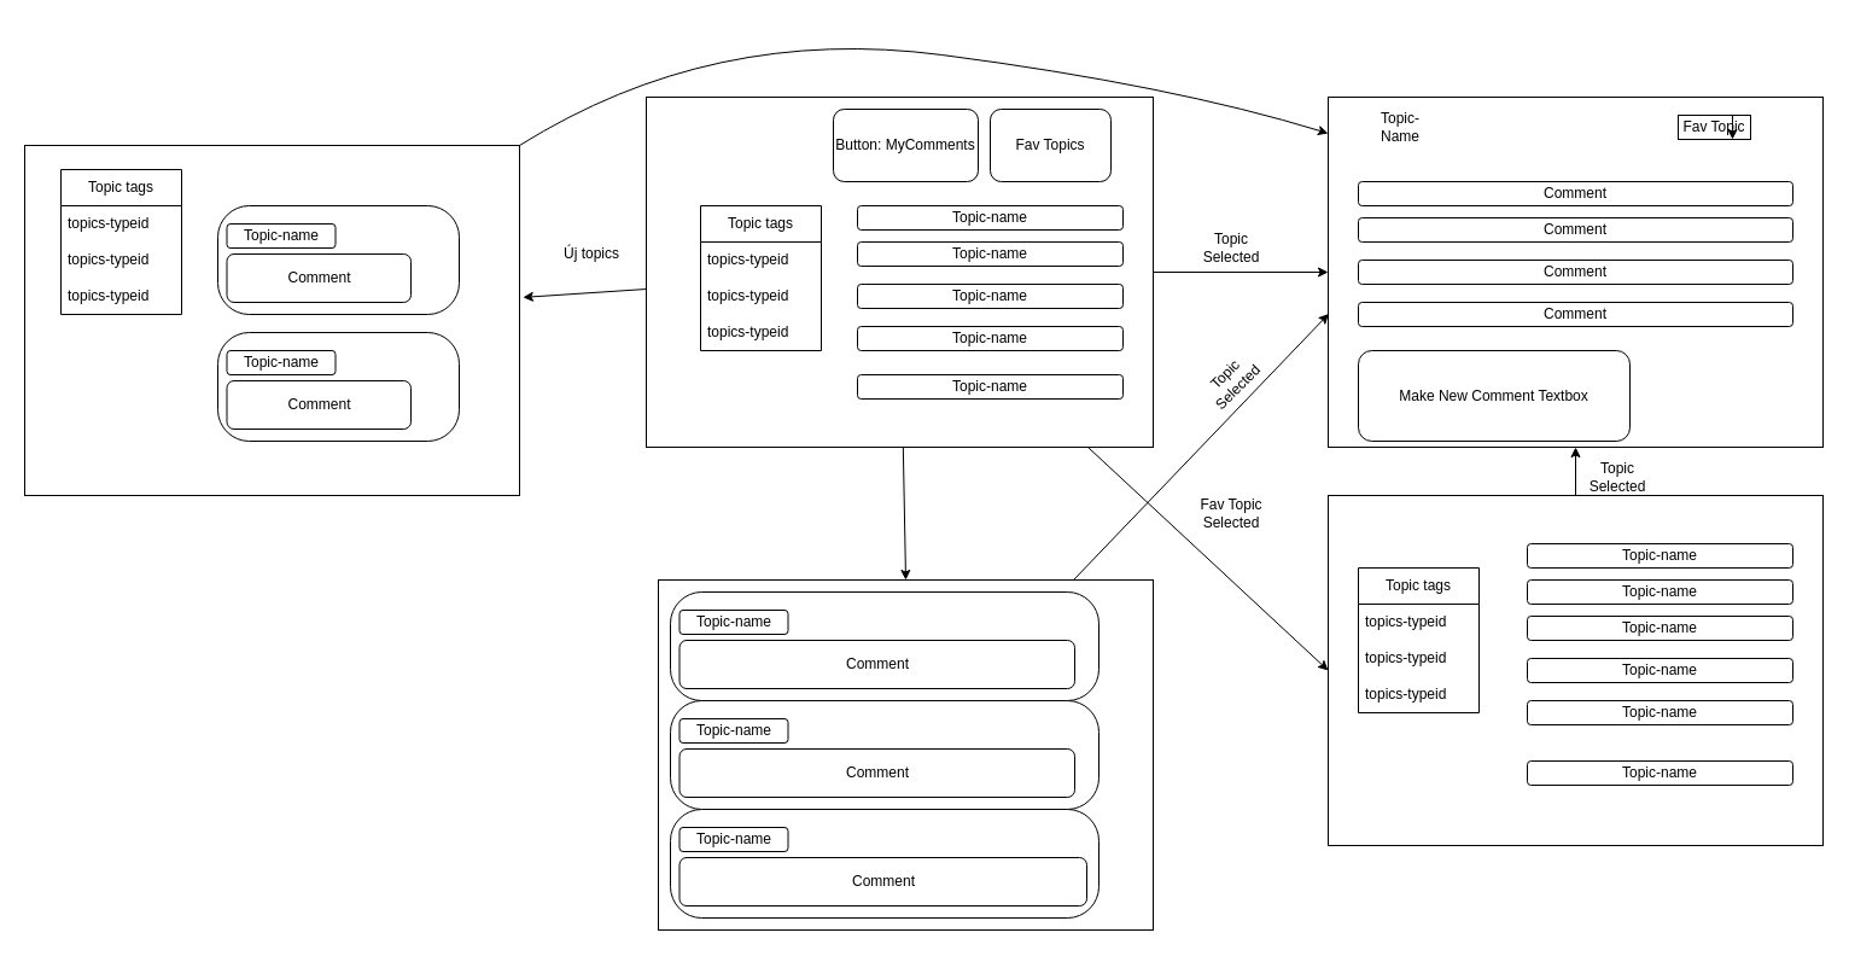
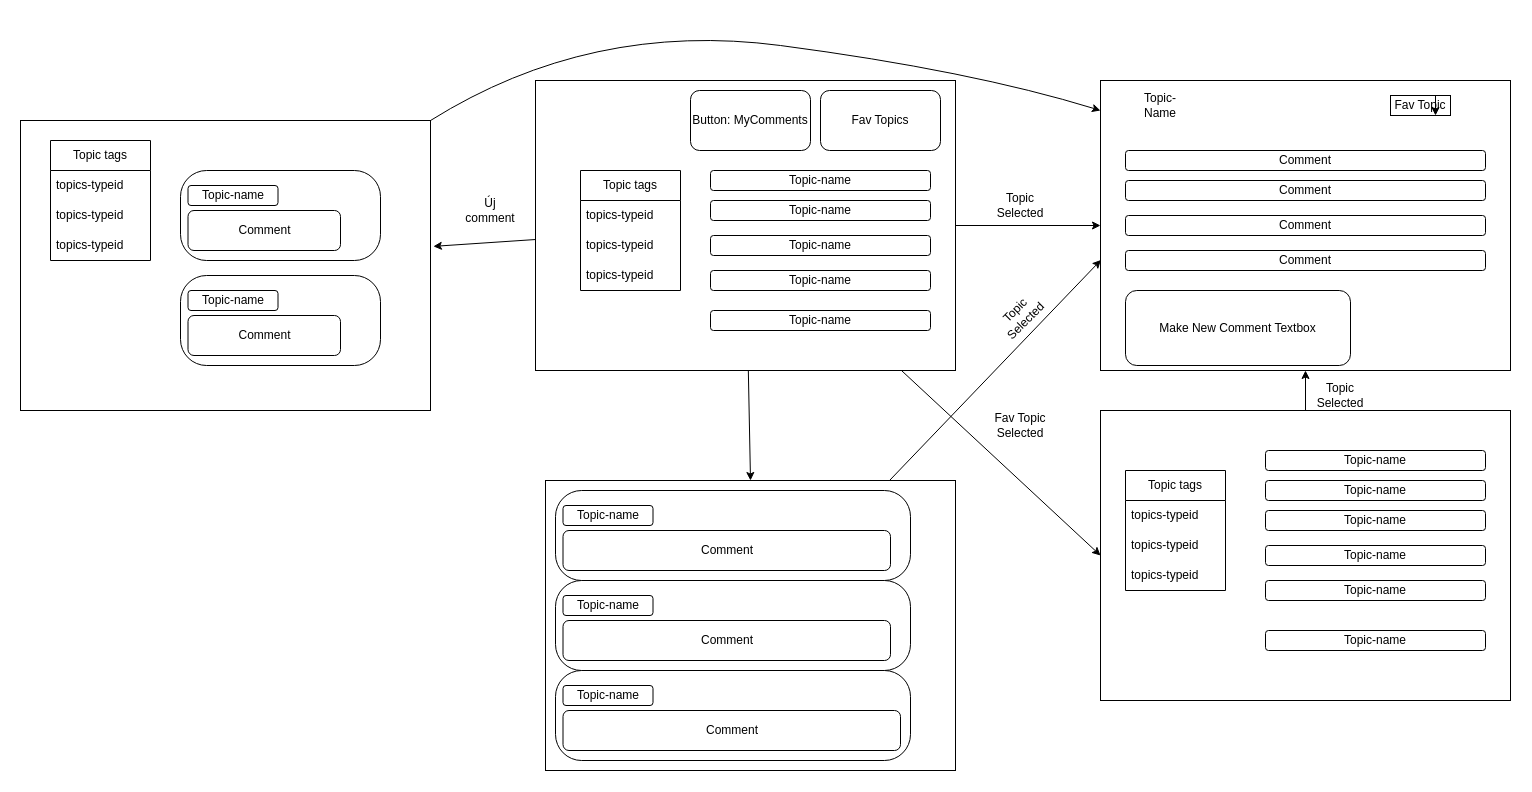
  <mxCell id="0" />
  <mxCell id="1" parent="0" />
  <mxCell id="2" style="edgeStyle=none;html=1;entryX=0;entryY=0.5;entryDx=0;entryDy=0;" edge="1" parent="1" source="6" target="17"><mxGeometry relative="1" as="geometry" /></mxCell>
  <mxCell id="3" style="edgeStyle=none;html=1;entryX=0;entryY=0.5;entryDx=0;entryDy=0;" edge="1" parent="1" source="6" target="29"><mxGeometry relative="1" as="geometry" /></mxCell>
  <mxCell id="4" style="edgeStyle=none;html=1;entryX=0.5;entryY=0;entryDx=0;entryDy=0;" edge="1" parent="1" source="6" target="43"><mxGeometry relative="1" as="geometry" /></mxCell>
  <mxCell id="5" style="edgeStyle=none;html=1;entryX=1.007;entryY=0.434;entryDx=0;entryDy=0;entryPerimeter=0;" edge="1" parent="1" source="6" target="54"><mxGeometry relative="1" as="geometry" /></mxCell>
  <mxCell id="6" value="" style="rounded=0;whiteSpace=wrap;html=1;" vertex="1" parent="1"><mxGeometry x="535" y="80" width="420" height="290" as="geometry" /></mxCell>
  <mxCell id="7" value="Topic-name" style="rounded=1;whiteSpace=wrap;html=1;" vertex="1" parent="1"><mxGeometry x="710" y="200" width="220" height="20" as="geometry" /></mxCell>
  <mxCell id="8" value="Topic-name" style="rounded=1;whiteSpace=wrap;html=1;" vertex="1" parent="1"><mxGeometry x="710" y="235" width="220" height="20" as="geometry" /></mxCell>
  <mxCell id="9" value="Topic-name" style="rounded=1;whiteSpace=wrap;html=1;" vertex="1" parent="1"><mxGeometry x="710" y="270" width="220" height="20" as="geometry" /></mxCell>
  <mxCell id="10" value="Topic-name" style="rounded=1;whiteSpace=wrap;html=1;" vertex="1" parent="1"><mxGeometry x="710" y="170" width="220" height="20" as="geometry" /></mxCell>
  <mxCell id="11" value="Topic-name" style="rounded=1;whiteSpace=wrap;html=1;" vertex="1" parent="1"><mxGeometry x="710" y="310" width="220" height="20" as="geometry" /></mxCell>
  <mxCell id="12" value="Topic tags" style="swimlane;fontStyle=0;childLayout=stackLayout;horizontal=1;startSize=30;horizontalStack=0;resizeParent=1;resizeParentMax=0;resizeLast=0;collapsible=1;marginBottom=0;whiteSpace=wrap;html=1;" vertex="1" parent="1"><mxGeometry x="580" y="170" width="100" height="120" as="geometry" /></mxCell>
  <mxCell id="13" value="topics-typeid" style="text;strokeColor=none;fillColor=none;align=left;verticalAlign=middle;spacingLeft=4;spacingRight=4;overflow=hidden;points=[[0,0.5],[1,0.5]];portConstraint=eastwest;rotatable=0;whiteSpace=wrap;html=1;" vertex="1" parent="12"><mxGeometry y="30" width="100" height="30" as="geometry" /></mxCell>
  <mxCell id="14" value="topics-typeid" style="text;strokeColor=none;fillColor=none;align=left;verticalAlign=middle;spacingLeft=4;spacingRight=4;overflow=hidden;points=[[0,0.5],[1,0.5]];portConstraint=eastwest;rotatable=0;whiteSpace=wrap;html=1;" vertex="1" parent="12"><mxGeometry y="60" width="100" height="30" as="geometry" /></mxCell>
  <mxCell id="15" value="topics-typeid" style="text;strokeColor=none;fillColor=none;align=left;verticalAlign=middle;spacingLeft=4;spacingRight=4;overflow=hidden;points=[[0,0.5],[1,0.5]];portConstraint=eastwest;rotatable=0;whiteSpace=wrap;html=1;" vertex="1" parent="12"><mxGeometry y="90" width="100" height="30" as="geometry" /></mxCell>
  <mxCell id="16" value="Button: MyComments" style="rounded=1;whiteSpace=wrap;html=1;" vertex="1" parent="1"><mxGeometry x="690" y="90" width="120" height="60" as="geometry" /></mxCell>
  <mxCell id="17" value="" style="rounded=0;whiteSpace=wrap;html=1;" vertex="1" parent="1"><mxGeometry x="1100" y="80" width="410" height="290" as="geometry" /></mxCell>
  <mxCell id="18" value="Topic Selected&lt;br&gt;" style="text;html=1;strokeColor=none;fillColor=none;align=center;verticalAlign=middle;whiteSpace=wrap;rounded=0;" vertex="1" parent="1"><mxGeometry x="990" y="190" width="60" height="30" as="geometry" /></mxCell>
  <mxCell id="19" value="Comment" style="rounded=1;whiteSpace=wrap;html=1;" vertex="1" parent="1"><mxGeometry x="1125" y="150" width="360" height="20" as="geometry" /></mxCell>
  <mxCell id="20" value="Topic-Name" style="text;html=1;strokeColor=none;fillColor=none;align=center;verticalAlign=middle;whiteSpace=wrap;rounded=0;" vertex="1" parent="1"><mxGeometry x="1130" y="90" width="60" height="30" as="geometry" /></mxCell>
  <mxCell id="21" value="Make New Comment Textbox" style="rounded=1;whiteSpace=wrap;html=1;" vertex="1" parent="1"><mxGeometry x="1125" y="290" width="225" height="75" as="geometry" /></mxCell>
  <mxCell id="22" value="Comment" style="rounded=1;whiteSpace=wrap;html=1;" vertex="1" parent="1"><mxGeometry x="1125" y="180" width="360" height="20" as="geometry" /></mxCell>
  <mxCell id="23" value="Comment" style="rounded=1;whiteSpace=wrap;html=1;" vertex="1" parent="1"><mxGeometry x="1125" y="215" width="360" height="20" as="geometry" /></mxCell>
  <mxCell id="24" value="Comment" style="rounded=1;whiteSpace=wrap;html=1;" vertex="1" parent="1"><mxGeometry x="1125" y="250" width="360" height="20" as="geometry" /></mxCell>
- <mxCell id="25" value="Fav Topics" style="rounded=1;whiteSpace=wrap;html=1;" vertex="1" parent="1"><mxGeometry x="820" y="90" width="100" height="60" as="geometry" /></mxCell>
+ <mxCell id="25" value="Fav Topics" style="rounded=1;whiteSpace=wrap;html=1;" vertex="1" parent="1"><mxGeometry x="820" y="90" width="120" height="60" as="geometry" /></mxCell>
  <mxCell id="26" value="Fav Topic" style="rounded=0;whiteSpace=wrap;html=1;" vertex="1" parent="1"><mxGeometry x="1390" y="95" width="60" height="20" as="geometry" /></mxCell>
  <mxCell id="27" style="edgeStyle=none;html=1;exitX=0.75;exitY=0;exitDx=0;exitDy=0;entryX=0.75;entryY=1;entryDx=0;entryDy=0;" edge="1" parent="1" source="26" target="26"><mxGeometry relative="1" as="geometry" /></mxCell>
  <mxCell id="28" style="edgeStyle=none;html=1;entryX=0.5;entryY=1;entryDx=0;entryDy=0;" edge="1" parent="1" source="29" target="17"><mxGeometry relative="1" as="geometry" /></mxCell>
  <mxCell id="29" value="" style="rounded=0;whiteSpace=wrap;html=1;" vertex="1" parent="1"><mxGeometry x="1100" y="410" width="410" height="290" as="geometry" /></mxCell>
  <mxCell id="30" value="Fav Topic Selected" style="text;html=1;strokeColor=none;fillColor=none;align=center;verticalAlign=middle;whiteSpace=wrap;rounded=0;" vertex="1" parent="1"><mxGeometry x="990" y="410" width="60" height="30" as="geometry" /></mxCell>
  <mxCell id="31" value="Topic-name" style="rounded=1;whiteSpace=wrap;html=1;" vertex="1" parent="1"><mxGeometry x="1265" y="450" width="220" height="20" as="geometry" /></mxCell>
  <mxCell id="32" value="Topic-name" style="rounded=1;whiteSpace=wrap;html=1;" vertex="1" parent="1"><mxGeometry x="1265" y="480" width="220" height="20" as="geometry" /></mxCell>
  <mxCell id="33" value="Topic-name" style="rounded=1;whiteSpace=wrap;html=1;" vertex="1" parent="1"><mxGeometry x="1265" y="510" width="220" height="20" as="geometry" /></mxCell>
  <mxCell id="34" value="Topic-name" style="rounded=1;whiteSpace=wrap;html=1;" vertex="1" parent="1"><mxGeometry x="1265" y="545" width="220" height="20" as="geometry" /></mxCell>
  <mxCell id="35" value="Topic-name" style="rounded=1;whiteSpace=wrap;html=1;" vertex="1" parent="1"><mxGeometry x="1265" y="580" width="220" height="20" as="geometry" /></mxCell>
  <mxCell id="36" value="Topic-name" style="rounded=1;whiteSpace=wrap;html=1;" vertex="1" parent="1"><mxGeometry x="1265" y="630" width="220" height="20" as="geometry" /></mxCell>
  <mxCell id="37" value="Topic tags" style="swimlane;fontStyle=0;childLayout=stackLayout;horizontal=1;startSize=30;horizontalStack=0;resizeParent=1;resizeParentMax=0;resizeLast=0;collapsible=1;marginBottom=0;whiteSpace=wrap;html=1;" vertex="1" parent="1"><mxGeometry x="1125" y="470" width="100" height="120" as="geometry" /></mxCell>
  <mxCell id="38" value="topics-typeid" style="text;strokeColor=none;fillColor=none;align=left;verticalAlign=middle;spacingLeft=4;spacingRight=4;overflow=hidden;points=[[0,0.5],[1,0.5]];portConstraint=eastwest;rotatable=0;whiteSpace=wrap;html=1;" vertex="1" parent="37"><mxGeometry y="30" width="100" height="30" as="geometry" /></mxCell>
  <mxCell id="39" value="topics-typeid" style="text;strokeColor=none;fillColor=none;align=left;verticalAlign=middle;spacingLeft=4;spacingRight=4;overflow=hidden;points=[[0,0.5],[1,0.5]];portConstraint=eastwest;rotatable=0;whiteSpace=wrap;html=1;" vertex="1" parent="37"><mxGeometry y="60" width="100" height="30" as="geometry" /></mxCell>
  <mxCell id="40" value="topics-typeid" style="text;strokeColor=none;fillColor=none;align=left;verticalAlign=middle;spacingLeft=4;spacingRight=4;overflow=hidden;points=[[0,0.5],[1,0.5]];portConstraint=eastwest;rotatable=0;whiteSpace=wrap;html=1;" vertex="1" parent="37"><mxGeometry y="90" width="100" height="30" as="geometry" /></mxCell>
  <mxCell id="41" value="Topic Selected&lt;br&gt;" style="text;html=1;strokeColor=none;fillColor=none;align=center;verticalAlign=middle;whiteSpace=wrap;rounded=0;" vertex="1" parent="1"><mxGeometry x="1310" y="380" width="60" height="30" as="geometry" /></mxCell>
  <mxCell id="42" style="edgeStyle=none;html=1;entryX=0.001;entryY=0.619;entryDx=0;entryDy=0;entryPerimeter=0;" edge="1" parent="1" source="43" target="17"><mxGeometry relative="1" as="geometry" /></mxCell>
  <mxCell id="43" value="" style="rounded=0;whiteSpace=wrap;html=1;" vertex="1" parent="1"><mxGeometry x="545" y="480" width="410" height="290" as="geometry" /></mxCell>
  <mxCell id="44" value="" style="rounded=1;whiteSpace=wrap;html=1;arcSize=29;" vertex="1" parent="1"><mxGeometry x="555" y="490" width="355" height="90" as="geometry" /></mxCell>
  <mxCell id="45" value="Topic-name" style="rounded=1;whiteSpace=wrap;html=1;" vertex="1" parent="1"><mxGeometry x="562.5" y="505" width="90" height="20" as="geometry" /></mxCell>
  <mxCell id="46" value="Comment" style="rounded=1;whiteSpace=wrap;html=1;" vertex="1" parent="1"><mxGeometry x="562.5" y="530" width="327.5" height="40" as="geometry" /></mxCell>
  <mxCell id="47" value="" style="rounded=1;whiteSpace=wrap;html=1;arcSize=29;" vertex="1" parent="1"><mxGeometry x="555" y="580" width="355" height="90" as="geometry" /></mxCell>
  <mxCell id="48" value="Topic-name" style="rounded=1;whiteSpace=wrap;html=1;" vertex="1" parent="1"><mxGeometry x="562.5" y="595" width="90" height="20" as="geometry" /></mxCell>
  <mxCell id="49" value="Comment" style="rounded=1;whiteSpace=wrap;html=1;" vertex="1" parent="1"><mxGeometry x="562.5" y="620" width="327.5" height="40" as="geometry" /></mxCell>
  <mxCell id="50" value="" style="rounded=1;whiteSpace=wrap;html=1;arcSize=29;" vertex="1" parent="1"><mxGeometry x="555" y="670" width="355" height="90" as="geometry" /></mxCell>
  <mxCell id="51" value="Topic-name" style="rounded=1;whiteSpace=wrap;html=1;" vertex="1" parent="1"><mxGeometry x="562.5" y="685" width="90" height="20" as="geometry" /></mxCell>
  <mxCell id="52" value="Comment" style="rounded=1;whiteSpace=wrap;html=1;" vertex="1" parent="1"><mxGeometry x="562.5" y="710" width="337.5" height="40" as="geometry" /></mxCell>
  <mxCell id="53" value="Topic Selected&lt;br&gt;" style="text;html=1;strokeColor=none;fillColor=none;align=center;verticalAlign=middle;whiteSpace=wrap;rounded=0;rotation=-45;" vertex="1" parent="1"><mxGeometry x="990" y="300" width="60" height="30" as="geometry" /></mxCell>
  <mxCell id="54" value="" style="rounded=0;whiteSpace=wrap;html=1;" vertex="1" parent="1"><mxGeometry x="20" y="120" width="410" height="290" as="geometry" /></mxCell>
  <mxCell id="55" value="Topic tags" style="swimlane;fontStyle=0;childLayout=stackLayout;horizontal=1;startSize=30;horizontalStack=0;resizeParent=1;resizeParentMax=0;resizeLast=0;collapsible=1;marginBottom=0;whiteSpace=wrap;html=1;" vertex="1" parent="1"><mxGeometry x="50" y="140" width="100" height="120" as="geometry" /></mxCell>
  <mxCell id="56" value="topics-typeid" style="text;strokeColor=none;fillColor=none;align=left;verticalAlign=middle;spacingLeft=4;spacingRight=4;overflow=hidden;points=[[0,0.5],[1,0.5]];portConstraint=eastwest;rotatable=0;whiteSpace=wrap;html=1;" vertex="1" parent="55"><mxGeometry y="30" width="100" height="30" as="geometry" /></mxCell>
  <mxCell id="57" value="topics-typeid" style="text;strokeColor=none;fillColor=none;align=left;verticalAlign=middle;spacingLeft=4;spacingRight=4;overflow=hidden;points=[[0,0.5],[1,0.5]];portConstraint=eastwest;rotatable=0;whiteSpace=wrap;html=1;" vertex="1" parent="55"><mxGeometry y="60" width="100" height="30" as="geometry" /></mxCell>
  <mxCell id="58" value="topics-typeid" style="text;strokeColor=none;fillColor=none;align=left;verticalAlign=middle;spacingLeft=4;spacingRight=4;overflow=hidden;points=[[0,0.5],[1,0.5]];portConstraint=eastwest;rotatable=0;whiteSpace=wrap;html=1;" vertex="1" parent="55"><mxGeometry y="90" width="100" height="30" as="geometry" /></mxCell>
- <mxCell id="59" value="Új topics&lt;br&gt;" style="text;html=1;strokeColor=none;fillColor=none;align=center;verticalAlign=middle;whiteSpace=wrap;rounded=0;" vertex="1" parent="1"><mxGeometry x="460" y="195" width="60" height="30" as="geometry" /></mxCell>
+ <mxCell id="59" value="Új comment&lt;br&gt;" style="text;html=1;strokeColor=none;fillColor=none;align=center;verticalAlign=middle;whiteSpace=wrap;rounded=0;" vertex="1" parent="1"><mxGeometry x="460" y="195" width="60" height="30" as="geometry" /></mxCell>
  <mxCell id="60" value="" style="rounded=1;whiteSpace=wrap;html=1;arcSize=29;" vertex="1" parent="1"><mxGeometry x="180" y="170" width="200" height="90" as="geometry" /></mxCell>
  <mxCell id="61" value="Topic-name" style="rounded=1;whiteSpace=wrap;html=1;" vertex="1" parent="1"><mxGeometry x="187.5" y="185" width="90" height="20" as="geometry" /></mxCell>
  <mxCell id="62" value="Comment" style="rounded=1;whiteSpace=wrap;html=1;" vertex="1" parent="1"><mxGeometry x="187.5" y="210" width="152.5" height="40" as="geometry" /></mxCell>
  <mxCell id="63" value="" style="rounded=1;whiteSpace=wrap;html=1;arcSize=29;" vertex="1" parent="1"><mxGeometry x="180" y="275" width="200" height="90" as="geometry" /></mxCell>
  <mxCell id="64" value="Topic-name" style="rounded=1;whiteSpace=wrap;html=1;" vertex="1" parent="1"><mxGeometry x="187.5" y="290" width="90" height="20" as="geometry" /></mxCell>
  <mxCell id="65" value="Comment" style="rounded=1;whiteSpace=wrap;html=1;" vertex="1" parent="1"><mxGeometry x="187.5" y="315" width="152.5" height="40" as="geometry" /></mxCell>
  <mxCell id="66" value="" style="curved=1;endArrow=classic;html=1;exitX=1;exitY=0;exitDx=0;exitDy=0;" edge="1" parent="1" source="54"><mxGeometry width="50" height="50" relative="1" as="geometry"><mxPoint x="510" y="400" as="sourcePoint" /><mxPoint x="1100" y="110" as="targetPoint" /><Array as="points"><mxPoint x="590" y="20" /><mxPoint x="970" y="70" /><mxPoint x="1100" y="110" /></Array></mxGeometry></mxCell>
